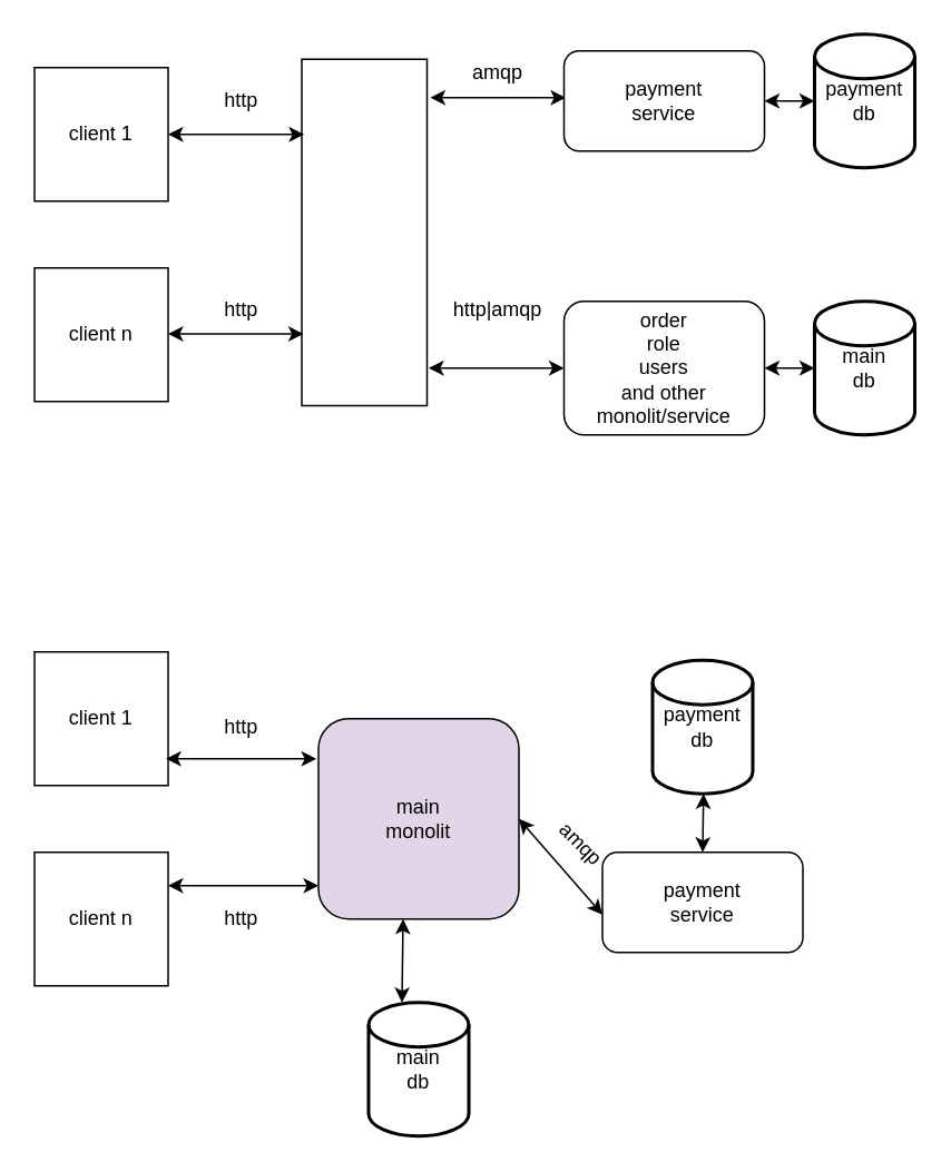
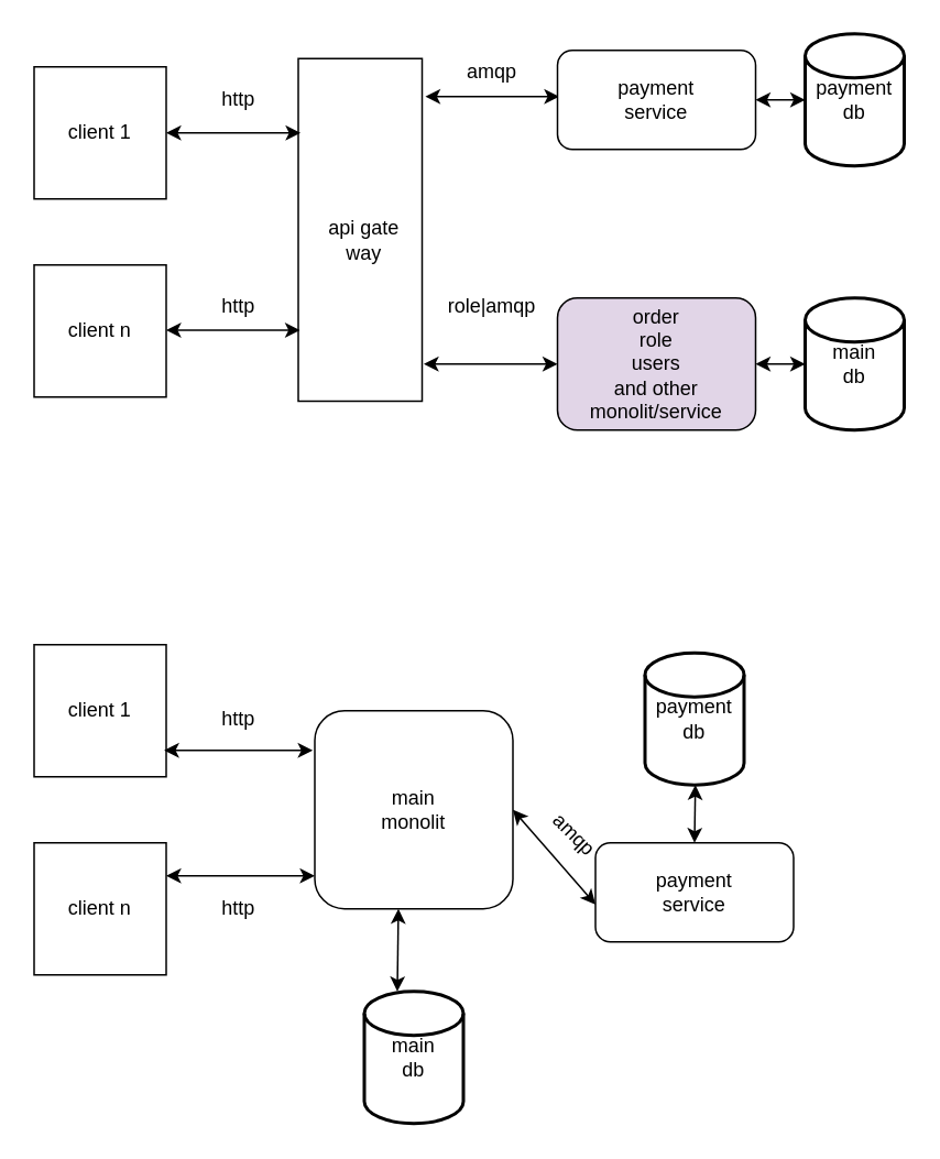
  <mxCell id="0" />
  <mxCell id="1" parent="0" />
  <mxCell id="2" value="" style="rounded=0;whiteSpace=wrap;html=1;rotation=90;" vertex="1" parent="1"><mxGeometry x="113.75" y="101.25" width="207.5" height="75" as="geometry" /></mxCell>
  <mxCell id="3" value="" style="rounded=0;whiteSpace=wrap;html=1;" vertex="1" parent="1"><mxGeometry x="20" y="40" width="80" height="80" as="geometry" /></mxCell>
  <mxCell id="4" value="" style="whiteSpace=wrap;html=1;aspect=fixed;" vertex="1" parent="1"><mxGeometry x="20" y="160" width="80" height="80" as="geometry" /></mxCell>
  <mxCell id="5" value="" style="endArrow=classic;startArrow=classic;html=1;rounded=0;entryX=0.217;entryY=0.982;entryDx=0;entryDy=0;entryPerimeter=0;exitX=1;exitY=0.5;exitDx=0;exitDy=0;" edge="1" parent="1" source="3" target="2"><mxGeometry width="50" height="50" relative="1" as="geometry"><mxPoint x="100" y="107" as="sourcePoint" /><mxPoint x="150" y="55" as="targetPoint" /><Array as="points" /></mxGeometry></mxCell>
  <mxCell id="6" value="" style="endArrow=classic;startArrow=classic;html=1;rounded=0;entryX=0.333;entryY=0.992;entryDx=0;entryDy=0;entryPerimeter=0;exitX=1;exitY=0.5;exitDx=0;exitDy=0;" edge="1" parent="1"><mxGeometry width="50" height="50" relative="1" as="geometry"><mxPoint x="100" y="199.5" as="sourcePoint" /><mxPoint x="181" y="199.5" as="targetPoint" /><Array as="points" /></mxGeometry></mxCell>
  <mxCell id="7" value="http" style="text;strokeColor=none;align=center;fillColor=none;html=1;verticalAlign=middle;whiteSpace=wrap;rounded=0;" vertex="1" parent="1"><mxGeometry x="113.75" y="45" width="60" height="30" as="geometry" /></mxCell>
  <mxCell id="8" value="http" style="text;strokeColor=none;align=center;fillColor=none;html=1;verticalAlign=middle;whiteSpace=wrap;rounded=0;" vertex="1" parent="1"><mxGeometry x="113.75" y="170" width="60" height="30" as="geometry" /></mxCell>
  <mxCell id="9" value="client n&lt;br&gt;" style="text;strokeColor=none;align=center;fillColor=none;html=1;verticalAlign=middle;whiteSpace=wrap;rounded=0;" vertex="1" parent="1"><mxGeometry x="30" y="185" width="60" height="30" as="geometry" /></mxCell>
  <mxCell id="10" value="client 1&lt;br&gt;" style="text;strokeColor=none;align=center;fillColor=none;html=1;verticalAlign=middle;whiteSpace=wrap;rounded=0;" vertex="1" parent="1"><mxGeometry x="30" y="65" width="60" height="30" as="geometry" /></mxCell>
+ <mxCell id="11" value="api gate&lt;br&gt;way" style="text;strokeColor=none;align=center;fillColor=none;html=1;verticalAlign=middle;whiteSpace=wrap;rounded=0;" vertex="1" parent="1"><mxGeometry x="190" y="130" width="60" height="30" as="geometry" /></mxCell>
  <mxCell id="12" value="" style="endArrow=classic;startArrow=classic;html=1;rounded=0;entryX=0.333;entryY=0.992;entryDx=0;entryDy=0;entryPerimeter=0;exitX=1;exitY=0.5;exitDx=0;exitDy=0;" edge="1" parent="1"><mxGeometry width="50" height="50" relative="1" as="geometry"><mxPoint x="257" y="58" as="sourcePoint" /><mxPoint x="338" y="58" as="targetPoint" /><Array as="points" /></mxGeometry></mxCell>
  <mxCell id="13" value="" style="endArrow=classic;startArrow=classic;html=1;rounded=0;entryX=0.333;entryY=0.992;entryDx=0;entryDy=0;entryPerimeter=0;exitX=1;exitY=0.5;exitDx=0;exitDy=0;" edge="1" parent="1"><mxGeometry width="50" height="50" relative="1" as="geometry"><mxPoint x="256" y="220" as="sourcePoint" /><mxPoint x="337" y="220" as="targetPoint" /><Array as="points" /></mxGeometry></mxCell>
  <mxCell id="14" value="payment&lt;br&gt;service" style="rounded=1;whiteSpace=wrap;html=1;" vertex="1" parent="1"><mxGeometry x="337" y="30" width="120" height="60" as="geometry" /></mxCell>
- <mxCell id="15" value="order&lt;br&gt;role&lt;br&gt;users&lt;br&gt;and other&lt;br&gt;monolit/service" style="rounded=1;whiteSpace=wrap;html=1;" vertex="1" parent="1"><mxGeometry x="337" y="180" width="120" height="80" as="geometry" /></mxCell>
+ <mxCell id="15" value="order&lt;br&gt;role&lt;br&gt;users&lt;br&gt;and other&lt;br&gt;monolit/service" style="rounded=1;whiteSpace=wrap;html=1;fillColor=#e1d5e7;" vertex="1" parent="1"><mxGeometry x="337" y="180" width="120" height="80" as="geometry" /></mxCell>
  <mxCell id="16" value="main&lt;br&gt;db" style="strokeWidth=2;html=1;shape=mxgraph.flowchart.database;whiteSpace=wrap;" vertex="1" parent="1"><mxGeometry x="487" y="180" width="60" height="80" as="geometry" /></mxCell>
  <mxCell id="17" value="payment&lt;br&gt;db" style="strokeWidth=2;html=1;shape=mxgraph.flowchart.database;whiteSpace=wrap;" vertex="1" parent="1"><mxGeometry x="487" y="20" width="60" height="80" as="geometry" /></mxCell>
  <mxCell id="18" value="" style="endArrow=classic;startArrow=classic;html=1;rounded=0;entryX=0;entryY=0.5;entryDx=0;entryDy=0;entryPerimeter=0;" edge="1" parent="1" target="17"><mxGeometry width="50" height="50" relative="1" as="geometry"><mxPoint x="457" y="60" as="sourcePoint" /><mxPoint x="507" y="10" as="targetPoint" /></mxGeometry></mxCell>
  <mxCell id="19" value="" style="endArrow=classic;startArrow=classic;html=1;rounded=0;entryX=0;entryY=0.5;entryDx=0;entryDy=0;entryPerimeter=0;" edge="1" parent="1" target="16"><mxGeometry width="50" height="50" relative="1" as="geometry"><mxPoint x="457" y="220" as="sourcePoint" /><mxPoint x="507" y="170" as="targetPoint" /></mxGeometry></mxCell>
  <mxCell id="20" value="amqp&lt;br&gt;" style="text;html=1;align=center;verticalAlign=middle;resizable=0;points=[];autosize=1;strokeColor=none;fillColor=none;" vertex="1" parent="1"><mxGeometry x="272" y="28" width="50" height="30" as="geometry" /></mxCell>
- <mxCell id="21" value="http|amqp" style="text;html=1;align=center;verticalAlign=middle;resizable=0;points=[];autosize=1;strokeColor=none;fillColor=none;" vertex="1" parent="1"><mxGeometry x="257" y="170" width="80" height="30" as="geometry" /></mxCell>
+ <mxCell id="21" value="role|amqp" style="text;html=1;align=center;verticalAlign=middle;resizable=0;points=[];autosize=1;strokeColor=none;fillColor=none;" vertex="1" parent="1"><mxGeometry x="257" y="170" width="80" height="30" as="geometry" /></mxCell>
  <mxCell id="22" value="" style="rounded=0;whiteSpace=wrap;html=1;" vertex="1" parent="1"><mxGeometry x="20" y="390" width="80" height="80" as="geometry" /></mxCell>
  <mxCell id="23" value="" style="whiteSpace=wrap;html=1;aspect=fixed;" vertex="1" parent="1"><mxGeometry x="20" y="510" width="80" height="80" as="geometry" /></mxCell>
  <mxCell id="24" value="http" style="text;strokeColor=none;align=center;fillColor=none;html=1;verticalAlign=middle;whiteSpace=wrap;rounded=0;" vertex="1" parent="1"><mxGeometry x="113.75" y="420" width="60" height="30" as="geometry" /></mxCell>
  <mxCell id="25" value="http" style="text;strokeColor=none;align=center;fillColor=none;html=1;verticalAlign=middle;whiteSpace=wrap;rounded=0;" vertex="1" parent="1"><mxGeometry x="113.75" y="535" width="60" height="30" as="geometry" /></mxCell>
  <mxCell id="26" value="client n&lt;br&gt;" style="text;strokeColor=none;align=center;fillColor=none;html=1;verticalAlign=middle;whiteSpace=wrap;rounded=0;" vertex="1" parent="1"><mxGeometry x="30" y="535" width="60" height="30" as="geometry" /></mxCell>
  <mxCell id="27" value="client 1&lt;br&gt;" style="text;strokeColor=none;align=center;fillColor=none;html=1;verticalAlign=middle;whiteSpace=wrap;rounded=0;" vertex="1" parent="1"><mxGeometry x="30" y="415" width="60" height="30" as="geometry" /></mxCell>
  <mxCell id="28" value="payment&lt;br&gt;service" style="rounded=1;whiteSpace=wrap;html=1;" vertex="1" parent="1"><mxGeometry x="360" y="510" width="120" height="60" as="geometry" /></mxCell>
- <mxCell id="29" value="main&lt;br&gt;monolit" style="rounded=1;whiteSpace=wrap;html=1;fillColor=#e1d5e7;" vertex="1" parent="1"><mxGeometry x="190" y="430" width="120" height="120" as="geometry" /></mxCell>
+ <mxCell id="29" value="main&lt;br&gt;monolit" style="rounded=1;whiteSpace=wrap;html=1;" vertex="1" parent="1"><mxGeometry x="190" y="430" width="120" height="120" as="geometry" /></mxCell>
  <mxCell id="30" value="main&lt;br&gt;db" style="strokeWidth=2;html=1;shape=mxgraph.flowchart.database;whiteSpace=wrap;" vertex="1" parent="1"><mxGeometry x="220" y="600" width="60" height="80" as="geometry" /></mxCell>
  <mxCell id="31" value="payment&lt;br&gt;db" style="strokeWidth=2;html=1;shape=mxgraph.flowchart.database;whiteSpace=wrap;" vertex="1" parent="1"><mxGeometry x="390" y="395" width="60" height="80" as="geometry" /></mxCell>
  <mxCell id="32" value="amqp&lt;br&gt;" style="text;html=1;align=center;verticalAlign=middle;resizable=0;points=[];autosize=1;strokeColor=none;fillColor=none;rotation=45;" vertex="1" parent="1"><mxGeometry x="322" y="490" width="50" height="30" as="geometry" /></mxCell>
  <mxCell id="33" value="" style="endArrow=classic;startArrow=classic;html=1;rounded=0;entryX=0;entryY=0.622;entryDx=0;entryDy=0;entryPerimeter=0;exitX=1;exitY=0.5;exitDx=0;exitDy=0;" edge="1" parent="1" target="28"><mxGeometry width="50" height="50" relative="1" as="geometry"><mxPoint x="310" y="490" as="sourcePoint" /><mxPoint x="391" y="490" as="targetPoint" /><Array as="points" /></mxGeometry></mxCell>
  <mxCell id="34" value="" style="endArrow=classic;startArrow=classic;html=1;rounded=0;exitX=0.422;exitY=1;exitDx=0;exitDy=0;exitPerimeter=0;" edge="1" parent="1" source="29"><mxGeometry width="50" height="50" relative="1" as="geometry"><mxPoint x="240" y="560" as="sourcePoint" /><mxPoint x="240" y="600" as="targetPoint" /><Array as="points" /></mxGeometry></mxCell>
  <mxCell id="35" value="" style="endArrow=classic;startArrow=classic;html=1;rounded=0;exitX=1;exitY=0.25;exitDx=0;exitDy=0;" edge="1" parent="1" source="23"><mxGeometry width="50" height="50" relative="1" as="geometry"><mxPoint x="110" y="525" as="sourcePoint" /><mxPoint x="190" y="530" as="targetPoint" /><Array as="points" /></mxGeometry></mxCell>
  <mxCell id="36" value="" style="endArrow=classic;startArrow=classic;html=1;rounded=0;exitX=1;exitY=0.25;exitDx=0;exitDy=0;" edge="1" parent="1"><mxGeometry width="50" height="50" relative="1" as="geometry"><mxPoint x="98.75" y="454" as="sourcePoint" /><mxPoint x="188.75" y="454" as="targetPoint" /><Array as="points" /></mxGeometry></mxCell>
  <mxCell id="37" value="" style="endArrow=classic;startArrow=classic;html=1;rounded=0;exitX=0.422;exitY=1;exitDx=0;exitDy=0;exitPerimeter=0;" edge="1" parent="1"><mxGeometry width="50" height="50" relative="1" as="geometry"><mxPoint x="420.5" y="475" as="sourcePoint" /><mxPoint x="420" y="510" as="targetPoint" /><Array as="points" /></mxGeometry></mxCell>
